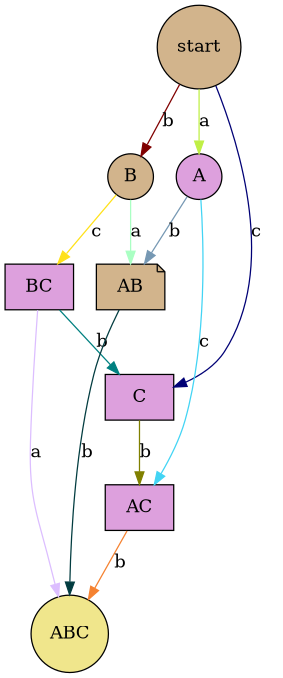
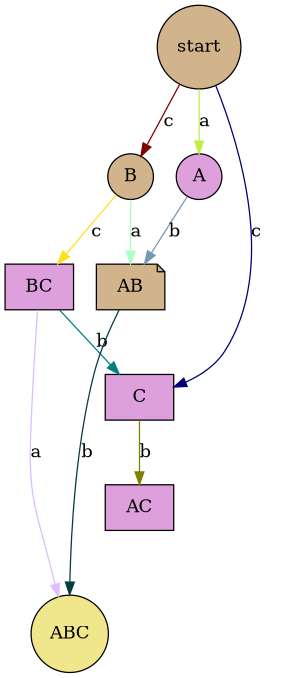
  digraph {
    node [fillcolor=plum shape=circle style=filled]
    AC [shape=box]
    ABC [fillcolor=khaki]
    BC [shape=box]
    C [shape=box]
    start [fillcolor=tan]
    B [fillcolor=tan]
    A
    AB [fillcolor=tan shape=note]
-   AC -> ABC [color="#f58231" label=b]
    BC -> ABC [color="#dcbeff" label=a]
    BC -> C [color="#008080" label=b]
    C -> AC [color="#808000" label=b]
    start -> C [color="#000075" label=c]
-   start -> B [color="#800000" label=b]
+   start -> B [color="#800000" label=c]
    start -> A [color="#bfef45" label=a]
    B -> BC [color="#ffe119" label=c]
    B -> AB [color="#aaffc3" label=a]
-   A -> AC [color="#42d4f4" label=c]
    A -> AB [color="#7698B3" label=b]
    AB -> ABC [color="#023C40" label=b]
  }
